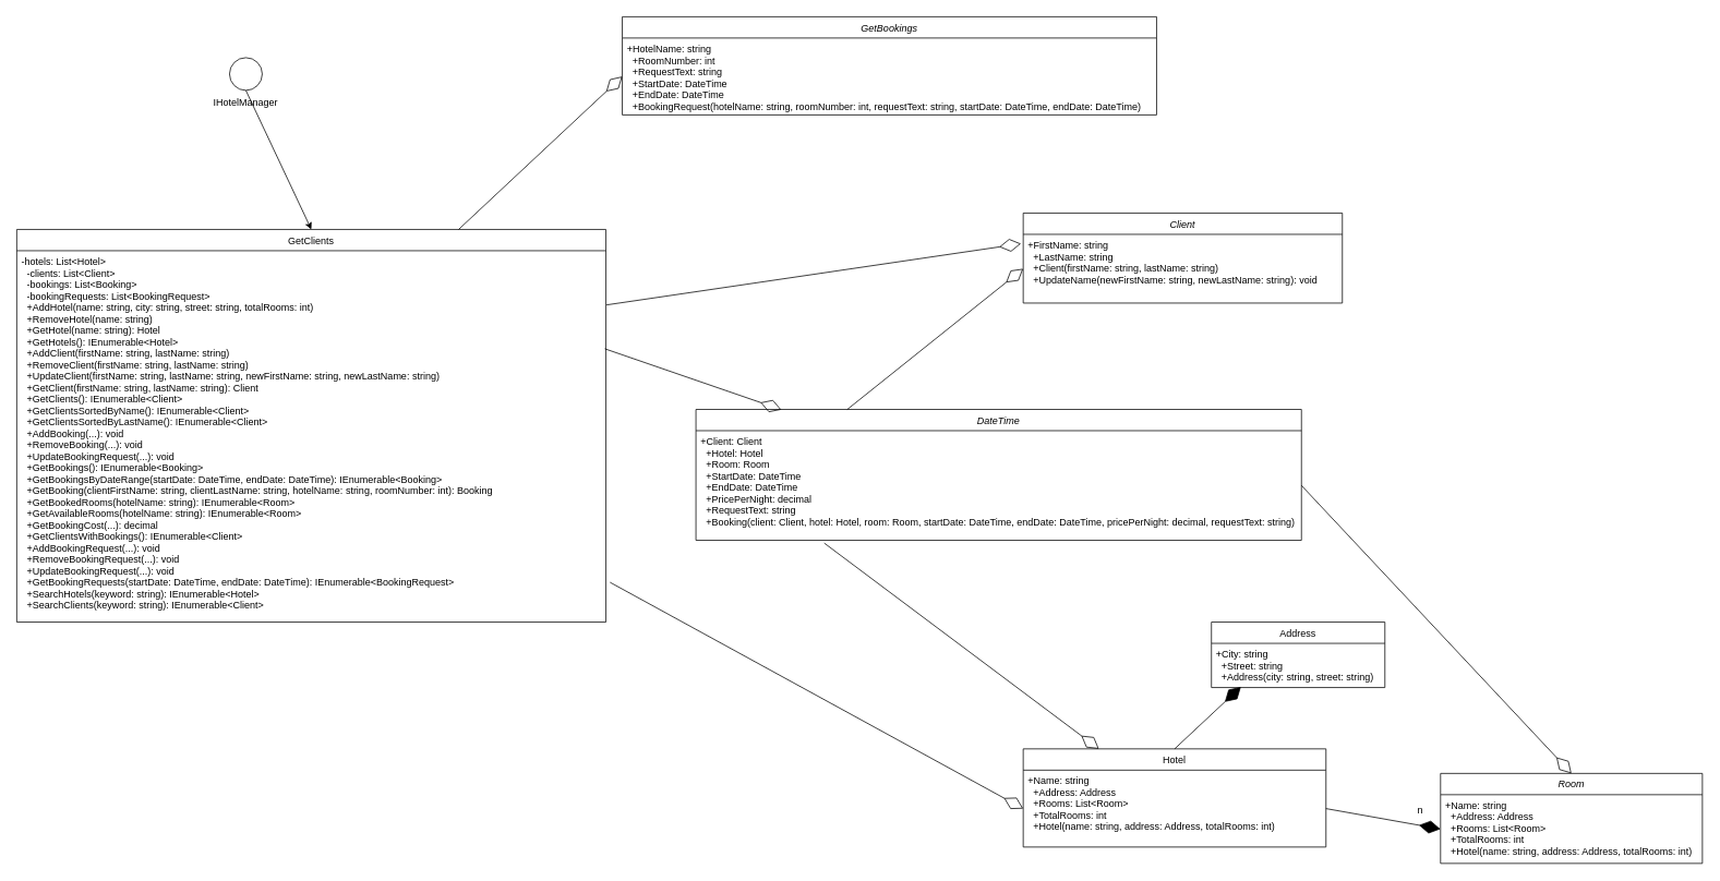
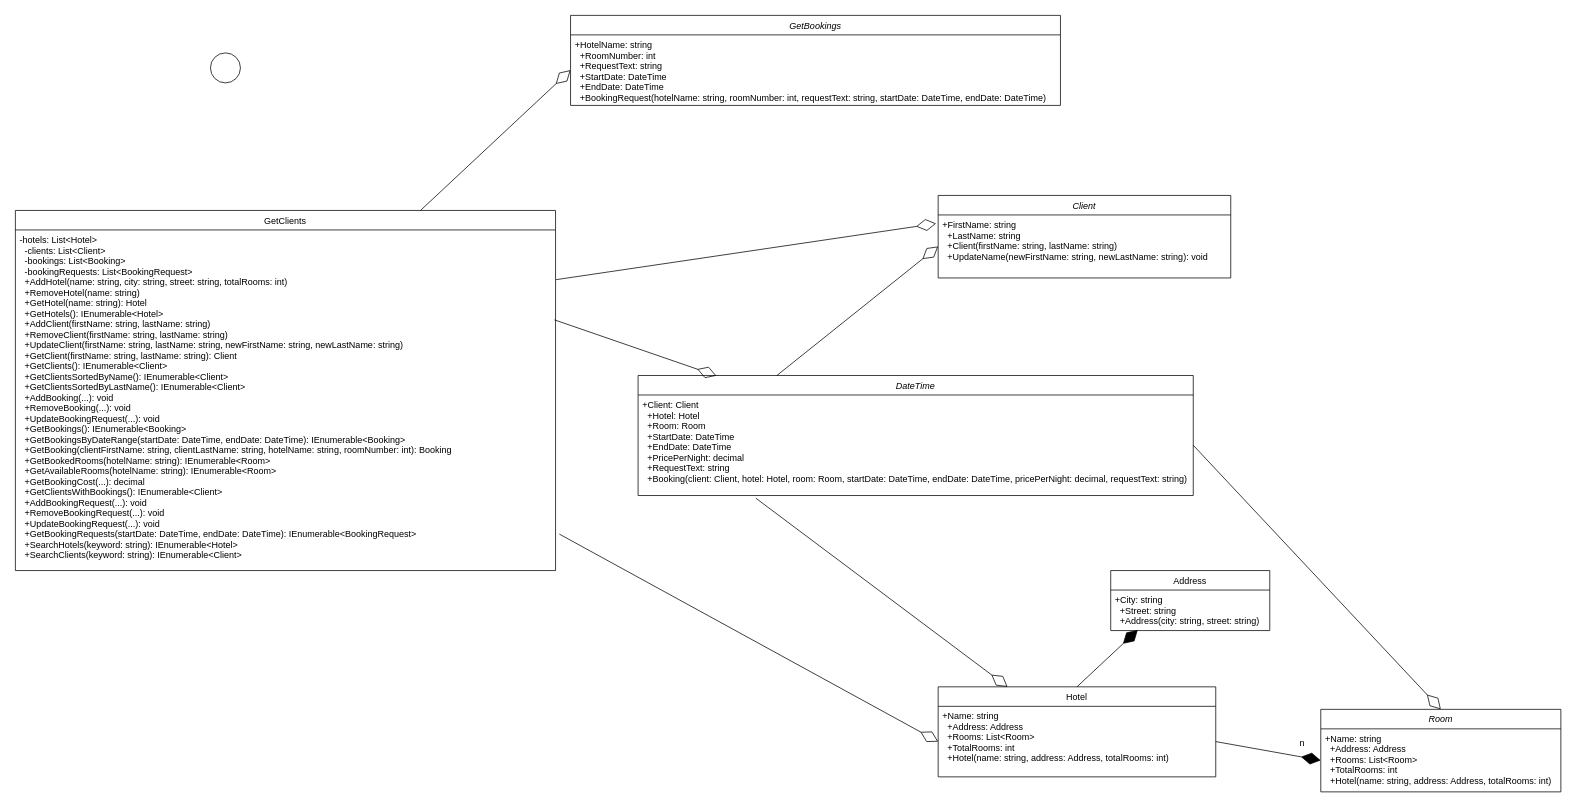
  <mxCell id="0" />
  <mxCell id="1" parent="0" />
  <mxCell id="2" value="Room" style="swimlane;fontStyle=2;align=center;verticalAlign=top;childLayout=stackLayout;horizontal=1;startSize=26;horizontalStack=0;resizeParent=1;resizeLast=0;collapsible=1;marginBottom=0;rounded=0;shadow=0;strokeWidth=1;" parent="1" vertex="1"><mxGeometry x="1760" y="945" width="320" height="110" as="geometry"><mxRectangle x="230" y="140" width="160" height="26" as="alternateBounds" /></mxGeometry></mxCell>
  <mxCell id="3" value="+Name: string&#10;  +Address: Address&#10;  +Rooms: List&lt;Room&gt;&#10;  +TotalRooms: int&#10;  +Hotel(name: string, address: Address, totalRooms: int)" style="text;align=left;verticalAlign=top;spacingLeft=4;spacingRight=4;overflow=hidden;rotatable=0;points=[[0,0.5],[1,0.5]];portConstraint=eastwest;" parent="2" vertex="1"><mxGeometry y="26" width="320" height="84" as="geometry" /></mxCell>
  <mxCell id="4" value="GetClients" style="swimlane;fontStyle=0;align=center;verticalAlign=top;childLayout=stackLayout;horizontal=1;startSize=26;horizontalStack=0;resizeParent=1;resizeLast=0;collapsible=1;marginBottom=0;rounded=0;shadow=0;strokeWidth=1;" parent="1" vertex="1"><mxGeometry x="20" y="280" width="720" height="480" as="geometry"><mxRectangle x="130" y="380" width="160" height="26" as="alternateBounds" /></mxGeometry></mxCell>
  <mxCell id="5" value="-hotels: List&lt;Hotel&gt;&#10;  -clients: List&lt;Client&gt;&#10;  -bookings: List&lt;Booking&gt;&#10;  -bookingRequests: List&lt;BookingRequest&gt;&#10;  +AddHotel(name: string, city: string, street: string, totalRooms: int)&#10;  +RemoveHotel(name: string)&#10;  +GetHotel(name: string): Hotel&#10;  +GetHotels(): IEnumerable&lt;Hotel&gt;&#10;  +AddClient(firstName: string, lastName: string)&#10;  +RemoveClient(firstName: string, lastName: string)&#10;  +UpdateClient(firstName: string, lastName: string, newFirstName: string, newLastName: string)&#10;  +GetClient(firstName: string, lastName: string): Client&#10;  +GetClients(): IEnumerable&lt;Client&gt;&#10;  +GetClientsSortedByName(): IEnumerable&lt;Client&gt;&#10;  +GetClientsSortedByLastName(): IEnumerable&lt;Client&gt;&#10;  +AddBooking(...): void&#10;  +RemoveBooking(...): void&#10;  +UpdateBookingRequest(...): void&#10;  +GetBookings(): IEnumerable&lt;Booking&gt;&#10;  +GetBookingsByDateRange(startDate: DateTime, endDate: DateTime): IEnumerable&lt;Booking&gt;&#10;  +GetBooking(clientFirstName: string, clientLastName: string, hotelName: string, roomNumber: int): Booking&#10;  +GetBookedRooms(hotelName: string): IEnumerable&lt;Room&gt;&#10;  +GetAvailableRooms(hotelName: string): IEnumerable&lt;Room&gt;&#10;  +GetBookingCost(...): decimal&#10;  +GetClientsWithBookings(): IEnumerable&lt;Client&gt;&#10;  +AddBookingRequest(...): void&#10;  +RemoveBookingRequest(...): void&#10;  +UpdateBookingRequest(...): void&#10;  +GetBookingRequests(startDate: DateTime, endDate: DateTime): IEnumerable&lt;BookingRequest&gt;&#10;  +SearchHotels(keyword: string): IEnumerable&lt;Hotel&gt;&#10;  +SearchClients(keyword: string): IEnumerable&lt;Client&gt;" style="text;align=left;verticalAlign=top;spacingLeft=4;spacingRight=4;overflow=hidden;rotatable=0;points=[[0,0.5],[1,0.5]];portConstraint=eastwest;" parent="4" vertex="1"><mxGeometry y="26" width="720" height="454" as="geometry" /></mxCell>
  <mxCell id="6" value="Hotel" style="swimlane;fontStyle=0;align=center;verticalAlign=top;childLayout=stackLayout;horizontal=1;startSize=26;horizontalStack=0;resizeParent=1;resizeLast=0;collapsible=1;marginBottom=0;rounded=0;shadow=0;strokeWidth=1;" parent="1" vertex="1"><mxGeometry x="1250" y="915" width="370" height="120" as="geometry"><mxRectangle x="340" y="380" width="170" height="26" as="alternateBounds" /></mxGeometry></mxCell>
  <mxCell id="7" value="+Name: string&#10;  +Address: Address&#10;  +Rooms: List&lt;Room&gt;&#10;  +TotalRooms: int&#10;  +Hotel(name: string, address: Address, totalRooms: int)" style="text;align=left;verticalAlign=top;spacingLeft=4;spacingRight=4;overflow=hidden;rotatable=0;points=[[0,0.5],[1,0.5]];portConstraint=eastwest;" parent="6" vertex="1"><mxGeometry y="26" width="370" height="94" as="geometry" /></mxCell>
  <mxCell id="8" value="Address" style="swimlane;fontStyle=0;align=center;verticalAlign=top;childLayout=stackLayout;horizontal=1;startSize=26;horizontalStack=0;resizeParent=1;resizeLast=0;collapsible=1;marginBottom=0;rounded=0;shadow=0;strokeWidth=1;" parent="1" vertex="1"><mxGeometry x="1480" y="760" width="212" height="80" as="geometry"><mxRectangle x="550" y="140" width="160" height="26" as="alternateBounds" /></mxGeometry></mxCell>
  <mxCell id="9" value="+City: string&#10;  +Street: string&#10;  +Address(city: string, street: string)" style="text;align=left;verticalAlign=top;spacingLeft=4;spacingRight=4;overflow=hidden;rotatable=0;points=[[0,0.5],[1,0.5]];portConstraint=eastwest;" parent="8" vertex="1"><mxGeometry y="26" width="212" height="54" as="geometry" /></mxCell>
  <mxCell id="10" value="Client" style="swimlane;fontStyle=2;align=center;verticalAlign=top;childLayout=stackLayout;horizontal=1;startSize=26;horizontalStack=0;resizeParent=1;resizeLast=0;collapsible=1;marginBottom=0;rounded=0;shadow=0;strokeWidth=1;" vertex="1" parent="1"><mxGeometry x="1250" y="260" width="390" height="110" as="geometry"><mxRectangle x="230" y="140" width="160" height="26" as="alternateBounds" /></mxGeometry></mxCell>
  <mxCell id="11" value="+FirstName: string&#10;  +LastName: string&#10;  +Client(firstName: string, lastName: string)&#10;  +UpdateName(newFirstName: string, newLastName: string): void" style="text;align=left;verticalAlign=top;spacingLeft=4;spacingRight=4;overflow=hidden;rotatable=0;points=[[0,0.5],[1,0.5]];portConstraint=eastwest;" vertex="1" parent="10"><mxGeometry y="26" width="390" height="84" as="geometry" /></mxCell>
  <mxCell id="12" value="GetBookings" style="swimlane;fontStyle=2;align=center;verticalAlign=top;childLayout=stackLayout;horizontal=1;startSize=26;horizontalStack=0;resizeParent=1;resizeLast=0;collapsible=1;marginBottom=0;rounded=0;shadow=0;strokeWidth=1;" vertex="1" parent="1"><mxGeometry x="760" y="20" width="653" height="120" as="geometry"><mxRectangle x="230" y="140" width="160" height="26" as="alternateBounds" /></mxGeometry></mxCell>
  <mxCell id="13" value="+HotelName: string&#10;  +RoomNumber: int&#10;  +RequestText: string&#10;  +StartDate: DateTime&#10;  +EndDate: DateTime&#10;  +BookingRequest(hotelName: string, roomNumber: int, requestText: string, startDate: DateTime, endDate: DateTime)" style="text;align=left;verticalAlign=top;spacingLeft=4;spacingRight=4;overflow=hidden;rotatable=0;points=[[0,0.5],[1,0.5]];portConstraint=eastwest;" vertex="1" parent="12"><mxGeometry y="26" width="653" height="94" as="geometry" /></mxCell>
  <mxCell id="14" value="DateTime" style="swimlane;fontStyle=2;align=center;verticalAlign=top;childLayout=stackLayout;horizontal=1;startSize=26;horizontalStack=0;resizeParent=1;resizeLast=0;collapsible=1;marginBottom=0;rounded=0;shadow=0;strokeWidth=1;" vertex="1" parent="1"><mxGeometry x="850" y="500" width="740" height="160" as="geometry"><mxRectangle x="230" y="140" width="160" height="26" as="alternateBounds" /></mxGeometry></mxCell>
  <mxCell id="15" value="+Client: Client&#10;  +Hotel: Hotel&#10;  +Room: Room&#10;  +StartDate: DateTime&#10;  +EndDate: DateTime&#10;  +PricePerNight: decimal&#10;  +RequestText: string&#10;  +Booking(client: Client, hotel: Hotel, room: Room, startDate: DateTime, endDate: DateTime, pricePerNight: decimal, requestText: string)" style="text;align=left;verticalAlign=top;spacingLeft=4;spacingRight=4;overflow=hidden;rotatable=0;points=[[0,0.5],[1,0.5]];portConstraint=eastwest;" vertex="1" parent="14"><mxGeometry y="26" width="740" height="134" as="geometry" /></mxCell>
  <mxCell id="16" value="" style="ellipse;whiteSpace=wrap;html=1;aspect=fixed;" vertex="1" parent="1"><mxGeometry x="280" y="70" width="40" height="40" as="geometry" /></mxCell>
- <mxCell id="17" value="IHotelManager" style="text;html=1;align=center;verticalAlign=middle;whiteSpace=wrap;rounded=0;" vertex="1" parent="1"><mxGeometry x="270" y="110" width="60" height="30" as="geometry" /></mxCell>
- <mxCell id="18" value="" style="endArrow=classic;html=1;rounded=0;exitX=0.5;exitY=0;exitDx=0;exitDy=0;entryX=0.5;entryY=0;entryDx=0;entryDy=0;" edge="1" parent="1" source="17" target="4"><mxGeometry width="50" height="50" relative="1" as="geometry"><mxPoint x="310" y="280" as="sourcePoint" /><mxPoint x="360" y="230" as="targetPoint" /></mxGeometry></mxCell>
  <mxCell id="19" value="" style="endArrow=diamondThin;endFill=1;endSize=24;html=1;rounded=0;entryX=0.17;entryY=0.985;entryDx=0;entryDy=0;exitX=0.5;exitY=0;exitDx=0;exitDy=0;entryPerimeter=0;" edge="1" parent="1" source="6" target="9"><mxGeometry width="160" relative="1" as="geometry"><mxPoint x="1160" y="1235" as="sourcePoint" /><mxPoint x="1320" y="1235" as="targetPoint" /></mxGeometry></mxCell>
  <mxCell id="20" value="" style="endArrow=diamondThin;endFill=1;endSize=24;html=1;rounded=0;exitX=1;exitY=0.5;exitDx=0;exitDy=0;entryX=0;entryY=0.5;entryDx=0;entryDy=0;" edge="1" parent="1" source="7" target="3"><mxGeometry width="160" relative="1" as="geometry"><mxPoint x="1940" y="1145" as="sourcePoint" /><mxPoint x="2100" y="1145" as="targetPoint" /></mxGeometry></mxCell>
  <mxCell id="21" value="n" style="text;html=1;align=center;verticalAlign=middle;resizable=0;points=[];autosize=1;strokeColor=none;fillColor=none;" vertex="1" parent="1"><mxGeometry x="1720" y="975" width="30" height="30" as="geometry" /></mxCell>
  <mxCell id="22" value="" style="endArrow=diamondThin;endFill=0;endSize=24;html=1;rounded=0;exitX=0.25;exitY=0;exitDx=0;exitDy=0;entryX=0;entryY=0.5;entryDx=0;entryDy=0;" edge="1" parent="1" source="14" target="11"><mxGeometry width="160" relative="1" as="geometry"><mxPoint x="1040" y="370" as="sourcePoint" /><mxPoint x="1200" y="370" as="targetPoint" /></mxGeometry></mxCell>
  <mxCell id="23" value="" style="endArrow=diamondThin;endFill=0;endSize=24;html=1;rounded=0;exitX=0.212;exitY=1.026;exitDx=0;exitDy=0;exitPerimeter=0;entryX=0.25;entryY=0;entryDx=0;entryDy=0;" edge="1" parent="1" source="15" target="6"><mxGeometry width="160" relative="1" as="geometry"><mxPoint x="990" y="530" as="sourcePoint" /><mxPoint x="1150" y="530" as="targetPoint" /></mxGeometry></mxCell>
  <mxCell id="24" value="" style="endArrow=diamondThin;endFill=0;endSize=24;html=1;rounded=0;exitX=1;exitY=0.5;exitDx=0;exitDy=0;entryX=0.5;entryY=0;entryDx=0;entryDy=0;" edge="1" parent="1" source="15" target="2"><mxGeometry width="160" relative="1" as="geometry"><mxPoint x="1520" y="610" as="sourcePoint" /><mxPoint x="1680" y="610" as="targetPoint" /></mxGeometry></mxCell>
  <mxCell id="25" value="" style="endArrow=diamondThin;endFill=0;endSize=24;html=1;rounded=0;exitX=0.998;exitY=0.264;exitDx=0;exitDy=0;exitPerimeter=0;entryX=0.141;entryY=0.002;entryDx=0;entryDy=0;entryPerimeter=0;" edge="1" parent="1" source="5" target="14"><mxGeometry width="160" relative="1" as="geometry"><mxPoint x="640" y="690" as="sourcePoint" /><mxPoint x="800" y="690" as="targetPoint" /></mxGeometry></mxCell>
  <mxCell id="26" value="" style="endArrow=diamondThin;endFill=0;endSize=24;html=1;rounded=0;entryX=-0.007;entryY=0.136;entryDx=0;entryDy=0;entryPerimeter=0;exitX=1.001;exitY=0.146;exitDx=0;exitDy=0;exitPerimeter=0;" edge="1" parent="1" source="5" target="11"><mxGeometry width="160" relative="1" as="geometry"><mxPoint x="770" y="280" as="sourcePoint" /><mxPoint x="985" y="354" as="targetPoint" /></mxGeometry></mxCell>
  <mxCell id="27" value="" style="endArrow=diamondThin;endFill=0;endSize=24;html=1;rounded=0;exitX=1.007;exitY=0.893;exitDx=0;exitDy=0;exitPerimeter=0;entryX=0;entryY=0.5;entryDx=0;entryDy=0;" edge="1" parent="1" source="5" target="7"><mxGeometry width="160" relative="1" as="geometry"><mxPoint x="749" y="436" as="sourcePoint" /><mxPoint x="964" y="510" as="targetPoint" /></mxGeometry></mxCell>
  <mxCell id="28" value="" style="endArrow=diamondThin;endFill=0;endSize=24;html=1;rounded=0;exitX=0.75;exitY=0;exitDx=0;exitDy=0;entryX=0;entryY=0.5;entryDx=0;entryDy=0;" edge="1" parent="1" source="4" target="13"><mxGeometry width="160" relative="1" as="geometry"><mxPoint x="890" y="490" as="sourcePoint" /><mxPoint x="1050" y="490" as="targetPoint" /></mxGeometry></mxCell>
